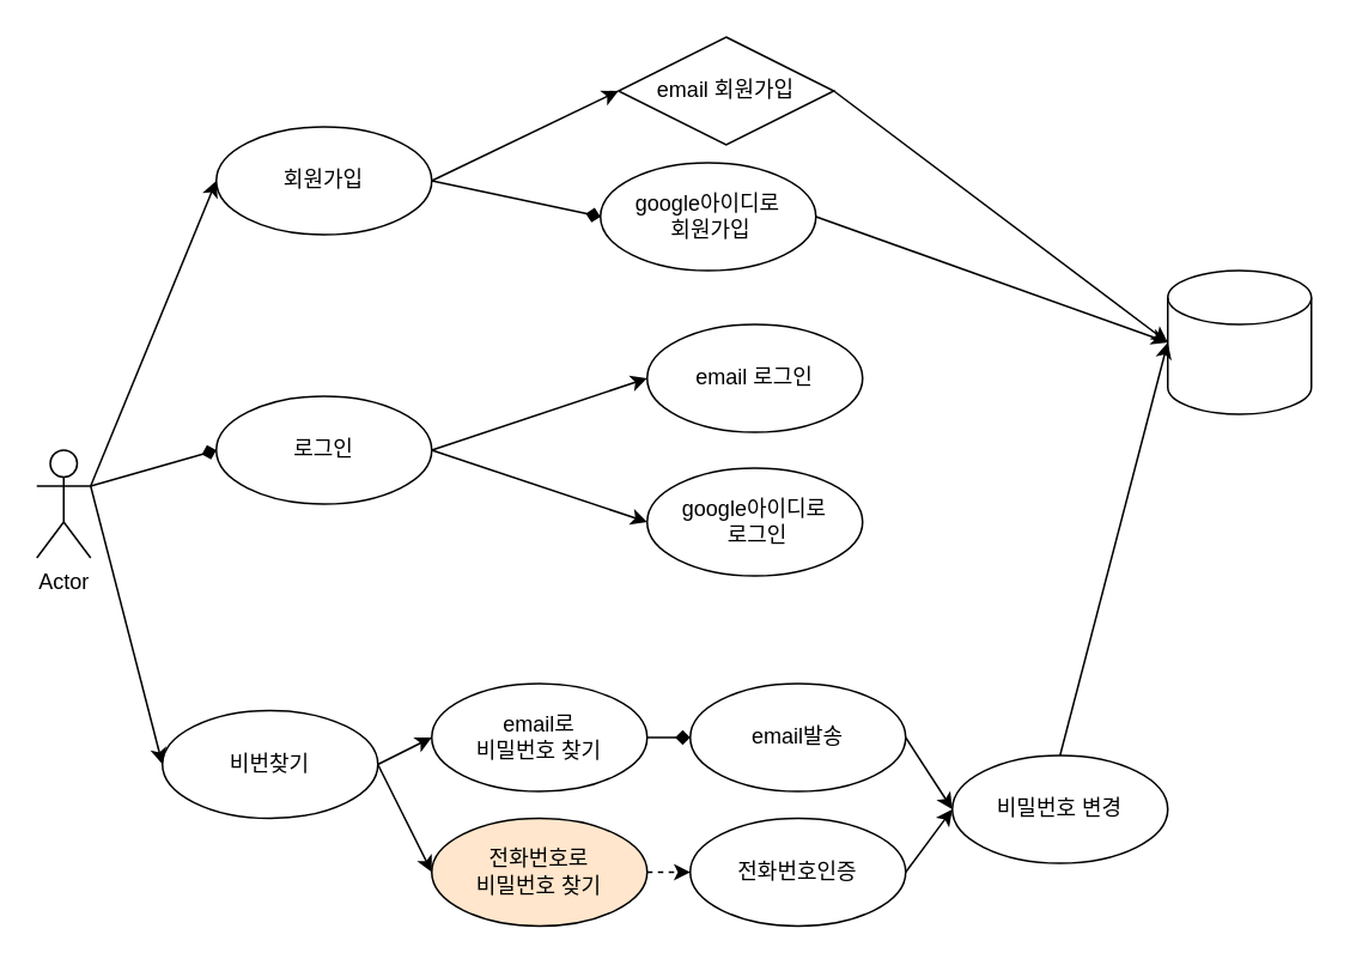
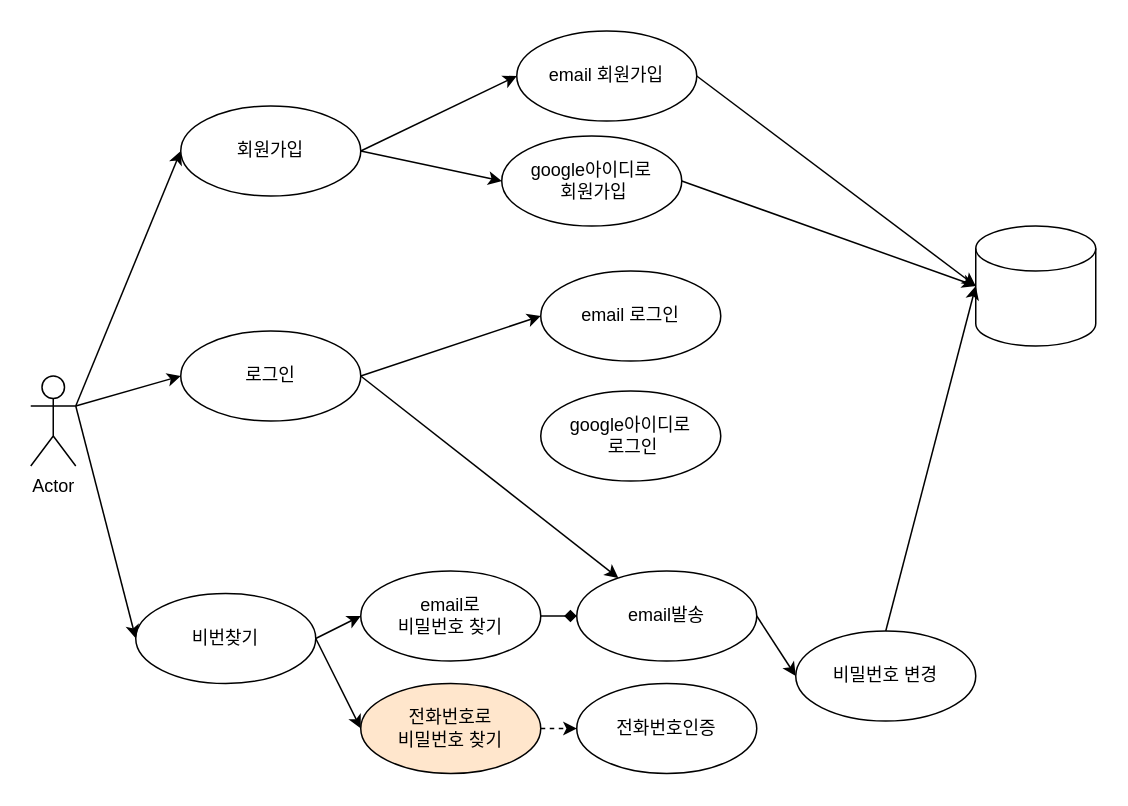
  <mxCell id="0" />
  <mxCell id="1" parent="0" />
  <mxCell id="2" style="rounded=0;orthogonalLoop=1;jettySize=auto;html=1;entryX=0;entryY=0.5;entryDx=0;entryDy=0;exitX=1;exitY=0.5;exitDx=0;exitDy=0;" edge="1" parent="1" source="15" target="4"><mxGeometry relative="1" as="geometry" /></mxCell>
  <mxCell id="3" value="Actor" style="shape=umlActor;verticalLabelPosition=bottom;verticalAlign=top;html=1;outlineConnect=0;" vertex="1" parent="1"><mxGeometry x="20" y="250" width="30" height="60" as="geometry" /></mxCell>
- <mxCell id="4" value="email 회원가입" style="rhombus;whiteSpace=wrap;html=1;" vertex="1" parent="1"><mxGeometry x="344" y="20" width="120" height="60" as="geometry" /></mxCell>
+ <mxCell id="4" value="email 회원가입" style="ellipse;whiteSpace=wrap;html=1;" vertex="1" parent="1"><mxGeometry x="344" y="20" width="120" height="60" as="geometry" /></mxCell>
  <mxCell id="5" value="google아이디로&lt;br&gt;&amp;nbsp;회원가입" style="ellipse;whiteSpace=wrap;html=1;" vertex="1" parent="1"><mxGeometry x="334" y="90" width="120" height="60" as="geometry" /></mxCell>
  <mxCell id="6" value="email 로그인" style="ellipse;whiteSpace=wrap;html=1;" vertex="1" parent="1"><mxGeometry x="360" y="180" width="120" height="60" as="geometry" /></mxCell>
  <mxCell id="7" value="google아이디로&lt;br&gt;&amp;nbsp;로그인" style="ellipse;whiteSpace=wrap;html=1;" vertex="1" parent="1"><mxGeometry x="360" y="260" width="120" height="60" as="geometry" /></mxCell>
  <mxCell id="8" value="email로 &lt;br&gt;비밀번호 찾기" style="ellipse;whiteSpace=wrap;html=1;" vertex="1" parent="1"><mxGeometry x="240" y="380" width="120" height="60" as="geometry" /></mxCell>
  <mxCell id="9" value="전화번호로&lt;br&gt;비밀번호 찾기" style="ellipse;whiteSpace=wrap;html=1;fillColor=#ffe6cc;" vertex="1" parent="1"><mxGeometry x="240" y="455" width="120" height="60" as="geometry" /></mxCell>
  <mxCell id="10" value="email발송" style="ellipse;whiteSpace=wrap;html=1;" vertex="1" parent="1"><mxGeometry x="384" y="380" width="120" height="60" as="geometry" /></mxCell>
  <mxCell id="11" value="전화번호인증" style="ellipse;whiteSpace=wrap;html=1;" vertex="1" parent="1"><mxGeometry x="384" y="455" width="120" height="60" as="geometry" /></mxCell>
  <mxCell id="12" value="비밀번호 변경" style="ellipse;whiteSpace=wrap;html=1;" vertex="1" parent="1"><mxGeometry x="530" y="420" width="120" height="60" as="geometry" /></mxCell>
- <mxCell id="13" style="rounded=0;orthogonalLoop=1;jettySize=auto;html=1;entryX=0;entryY=0.5;entryDx=0;entryDy=0;exitX=1;exitY=0.5;exitDx=0;exitDy=0;endArrow=diamond;" edge="1" parent="1" source="15" target="5"><mxGeometry relative="1" as="geometry"><mxPoint x="100" y="230" as="sourcePoint" /><mxPoint x="170" y="70" as="targetPoint" /></mxGeometry></mxCell>
+ <mxCell id="13" style="rounded=0;orthogonalLoop=1;jettySize=auto;html=1;entryX=0;entryY=0.5;entryDx=0;entryDy=0;exitX=1;exitY=0.5;exitDx=0;exitDy=0;" edge="1" parent="1" source="15" target="5"><mxGeometry relative="1" as="geometry"><mxPoint x="100" y="230" as="sourcePoint" /><mxPoint x="170" y="70" as="targetPoint" /></mxGeometry></mxCell>
  <mxCell id="14" style="rounded=0;orthogonalLoop=1;jettySize=auto;html=1;entryX=0;entryY=0.5;entryDx=0;entryDy=0;exitX=1;exitY=0.333;exitDx=0;exitDy=0;exitPerimeter=0;" edge="1" parent="1" source="3" target="15"><mxGeometry relative="1" as="geometry"><mxPoint x="50" y="270" as="sourcePoint" /><mxPoint x="180" y="80" as="targetPoint" /></mxGeometry></mxCell>
  <mxCell id="15" value="회원가입" style="ellipse;whiteSpace=wrap;html=1;" vertex="1" parent="1"><mxGeometry x="120" y="70" width="120" height="60" as="geometry" /></mxCell>
  <mxCell id="16" value="로그인" style="ellipse;whiteSpace=wrap;html=1;" vertex="1" parent="1"><mxGeometry x="120" y="220" width="120" height="60" as="geometry" /></mxCell>
- <mxCell id="17" style="rounded=0;orthogonalLoop=1;jettySize=auto;html=1;entryX=0;entryY=0.5;entryDx=0;entryDy=0;exitX=1;exitY=0.333;exitDx=0;exitDy=0;exitPerimeter=0;endArrow=diamond;" edge="1" parent="1" source="3" target="16"><mxGeometry relative="1" as="geometry"><mxPoint x="60" y="280" as="sourcePoint" /><mxPoint x="160" y="110" as="targetPoint" /></mxGeometry></mxCell>
+ <mxCell id="17" style="rounded=0;orthogonalLoop=1;jettySize=auto;html=1;entryX=0;entryY=0.5;entryDx=0;entryDy=0;exitX=1;exitY=0.333;exitDx=0;exitDy=0;exitPerimeter=0;" edge="1" parent="1" source="3" target="16"><mxGeometry relative="1" as="geometry"><mxPoint x="60" y="280" as="sourcePoint" /><mxPoint x="160" y="110" as="targetPoint" /></mxGeometry></mxCell>
  <mxCell id="18" value="비번찾기" style="ellipse;whiteSpace=wrap;html=1;" vertex="1" parent="1"><mxGeometry x="90" y="395" width="120" height="60" as="geometry" /></mxCell>
  <mxCell id="19" style="rounded=0;orthogonalLoop=1;jettySize=auto;html=1;entryX=0;entryY=0.5;entryDx=0;entryDy=0;exitX=1;exitY=0.333;exitDx=0;exitDy=0;exitPerimeter=0;" edge="1" parent="1" source="3" target="18"><mxGeometry relative="1" as="geometry"><mxPoint x="60" y="280" as="sourcePoint" /><mxPoint x="160" y="270" as="targetPoint" /></mxGeometry></mxCell>
  <mxCell id="20" style="rounded=0;orthogonalLoop=1;jettySize=auto;html=1;entryX=0;entryY=0.5;entryDx=0;entryDy=0;exitX=1;exitY=0.5;exitDx=0;exitDy=0;" edge="1" parent="1" source="16" target="6"><mxGeometry relative="1" as="geometry"><mxPoint x="270" y="270" as="sourcePoint" /><mxPoint x="310" y="425" as="targetPoint" /></mxGeometry></mxCell>
- <mxCell id="21" style="rounded=0;orthogonalLoop=1;jettySize=auto;html=1;entryX=0;entryY=0.5;entryDx=0;entryDy=0;exitX=1;exitY=0.5;exitDx=0;exitDy=0;" edge="1" parent="1" source="16" target="7"><mxGeometry relative="1" as="geometry"><mxPoint x="70" y="290" as="sourcePoint" /><mxPoint x="110" y="445" as="targetPoint" /></mxGeometry></mxCell>
+ <mxCell id="21" style="rounded=0;orthogonalLoop=1;jettySize=auto;html=1;exitX=1;exitY=0.5;exitDx=0;exitDy=0;" edge="1" parent="1" source="16" target="10"><mxGeometry relative="1" as="geometry"><mxPoint x="70" y="290" as="sourcePoint" /><mxPoint x="110" y="445" as="targetPoint" /></mxGeometry></mxCell>
  <mxCell id="22" style="rounded=0;orthogonalLoop=1;jettySize=auto;html=1;entryX=0;entryY=0.5;entryDx=0;entryDy=0;exitX=1;exitY=0.5;exitDx=0;exitDy=0;" edge="1" parent="1" source="18" target="8"><mxGeometry relative="1" as="geometry"><mxPoint x="80" y="300" as="sourcePoint" /><mxPoint x="120" y="455" as="targetPoint" /></mxGeometry></mxCell>
  <mxCell id="23" style="rounded=0;orthogonalLoop=1;jettySize=auto;html=1;entryX=0;entryY=0.5;entryDx=0;entryDy=0;exitX=1;exitY=0.5;exitDx=0;exitDy=0;" edge="1" parent="1" source="18" target="9"><mxGeometry relative="1" as="geometry"><mxPoint x="90" y="310" as="sourcePoint" /><mxPoint x="130" y="465" as="targetPoint" /></mxGeometry></mxCell>
  <mxCell id="24" style="rounded=0;orthogonalLoop=1;jettySize=auto;html=1;entryX=0;entryY=0.5;entryDx=0;entryDy=0;exitX=1;exitY=0.5;exitDx=0;exitDy=0;endArrow=diamond;" edge="1" parent="1" source="8" target="10"><mxGeometry relative="1" as="geometry"><mxPoint x="100" y="320" as="sourcePoint" /><mxPoint x="140" y="475" as="targetPoint" /></mxGeometry></mxCell>
  <mxCell id="25" style="rounded=0;orthogonalLoop=1;jettySize=auto;html=1;entryX=0;entryY=0.5;entryDx=0;entryDy=0;exitX=1;exitY=0.5;exitDx=0;exitDy=0;dashed=1;" edge="1" parent="1" source="9" target="11"><mxGeometry relative="1" as="geometry"><mxPoint x="110" y="330" as="sourcePoint" /><mxPoint x="150" y="485" as="targetPoint" /></mxGeometry></mxCell>
  <mxCell id="26" style="rounded=0;orthogonalLoop=1;jettySize=auto;html=1;entryX=0;entryY=0.5;entryDx=0;entryDy=0;exitX=1;exitY=0.5;exitDx=0;exitDy=0;" edge="1" parent="1" source="10" target="12"><mxGeometry relative="1" as="geometry"><mxPoint x="120" y="340" as="sourcePoint" /><mxPoint x="160" y="495" as="targetPoint" /></mxGeometry></mxCell>
- <mxCell id="27" style="rounded=0;orthogonalLoop=1;jettySize=auto;html=1;entryX=0;entryY=0.5;entryDx=0;entryDy=0;exitX=1;exitY=0.5;exitDx=0;exitDy=0;" edge="1" parent="1" source="11" target="12"><mxGeometry relative="1" as="geometry"><mxPoint x="130" y="350" as="sourcePoint" /><mxPoint x="170" y="505" as="targetPoint" /></mxGeometry></mxCell>
  <mxCell id="28" value="" style="shape=cylinder3;whiteSpace=wrap;html=1;boundedLbl=1;backgroundOutline=1;size=15;" vertex="1" parent="1"><mxGeometry x="650" y="150" width="80" height="80" as="geometry" /></mxCell>
  <mxCell id="29" style="rounded=0;orthogonalLoop=1;jettySize=auto;html=1;entryX=0;entryY=0.5;entryDx=0;entryDy=0;exitX=1;exitY=0.5;exitDx=0;exitDy=0;entryPerimeter=0;" edge="1" parent="1" source="4" target="28"><mxGeometry relative="1" as="geometry"><mxPoint x="510" y="100" as="sourcePoint" /><mxPoint x="630" y="60" as="targetPoint" /></mxGeometry></mxCell>
  <mxCell id="30" style="rounded=0;orthogonalLoop=1;jettySize=auto;html=1;entryX=0;entryY=0.5;entryDx=0;entryDy=0;exitX=1;exitY=0.5;exitDx=0;exitDy=0;entryPerimeter=0;" edge="1" parent="1" source="5" target="28"><mxGeometry relative="1" as="geometry"><mxPoint x="260" y="270" as="sourcePoint" /><mxPoint x="380" y="230" as="targetPoint" /></mxGeometry></mxCell>
  <mxCell id="31" style="rounded=0;orthogonalLoop=1;jettySize=auto;html=1;entryX=0;entryY=0.5;entryDx=0;entryDy=0;exitX=0.5;exitY=0;exitDx=0;exitDy=0;entryPerimeter=0;" edge="1" parent="1" source="12" target="28"><mxGeometry relative="1" as="geometry"><mxPoint x="270" y="280" as="sourcePoint" /><mxPoint x="390" y="240" as="targetPoint" /></mxGeometry></mxCell>
